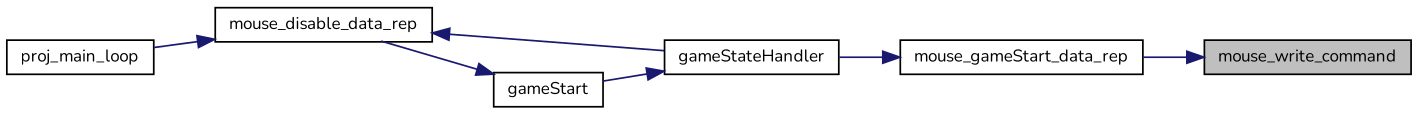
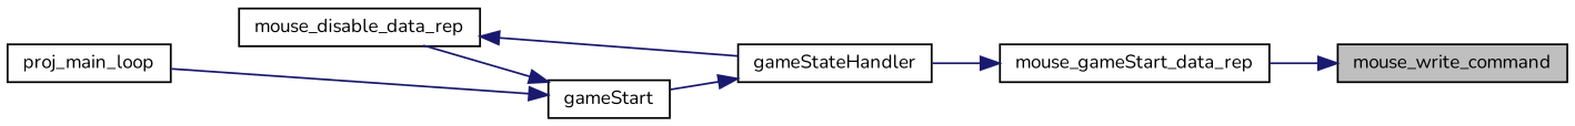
  digraph {
    fontname=Nunito
    rankdir=RL
    node [color=black fillcolor=white fontname=Nunito fontsize=10 shape=record style=filled]
    edge [color=midnightblue dir=back fontname=Nunito fontsize=10 labelfontname=Helvetica labelfontsize=10 style=solid]
    n1 [fillcolor=grey75 fontcolor=black height=0.2 label=mouse_write_command width=0.4]
    n2 [height=0.2 label=mouse_gameStart_data_rep width=0.4]
    n3 [height=0.2 label=mouse_disable_data_rep width=0.4]
    n4 [height=0.2 label=gameStateHandler width=0.4]
    n5 [height=0.2 label=gameStart width=0.4]
    n6 [height=0.2 label=proj_main_loop width=0.4]
    n1 -> n2
    n2 -> n4
    n3 -> n4
    n4 -> n5
    n5 -> n3
-   n3 -> n6
+   n5 -> n6
  }
